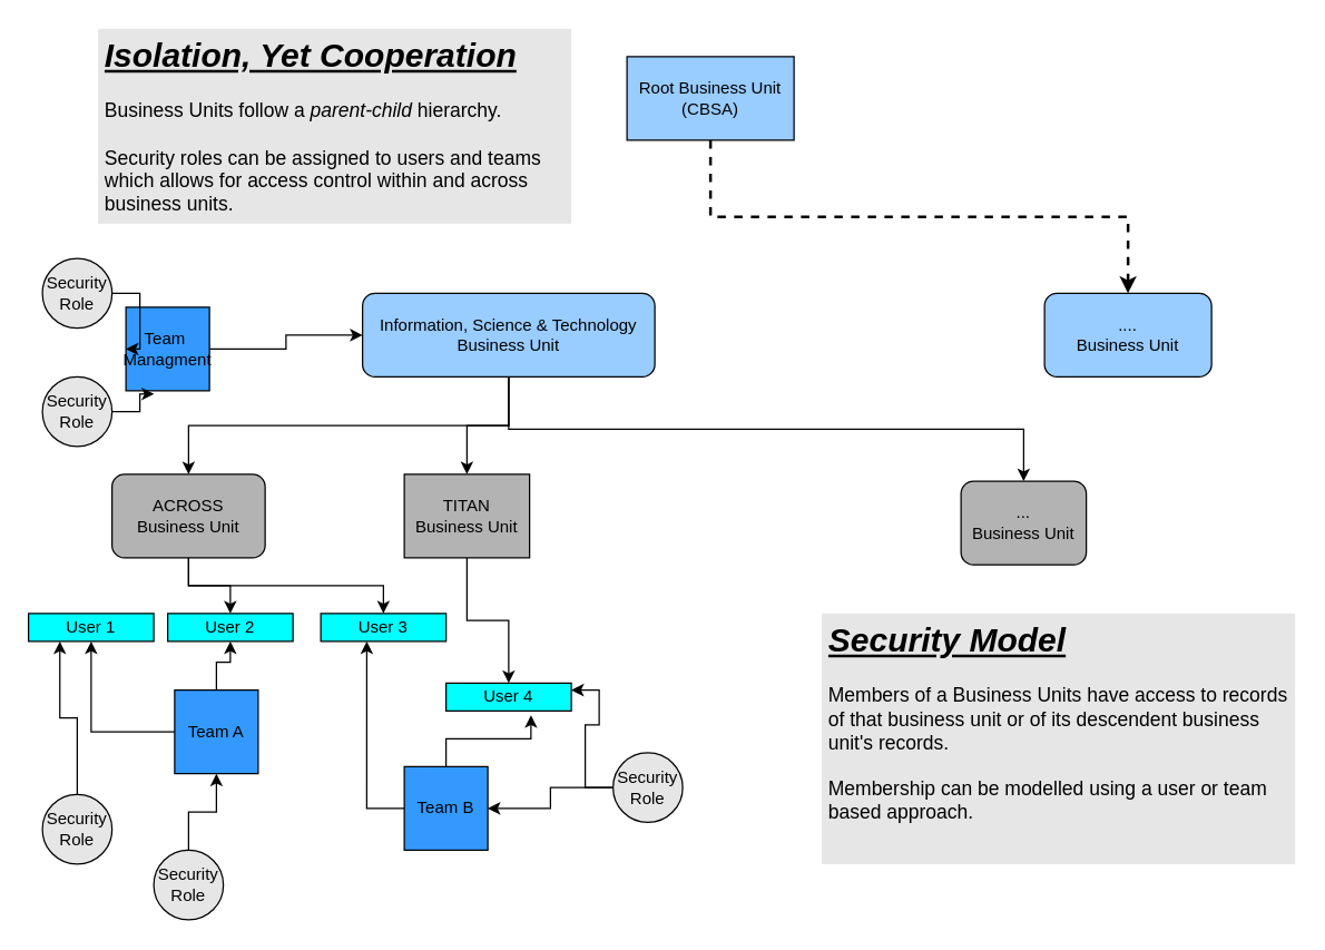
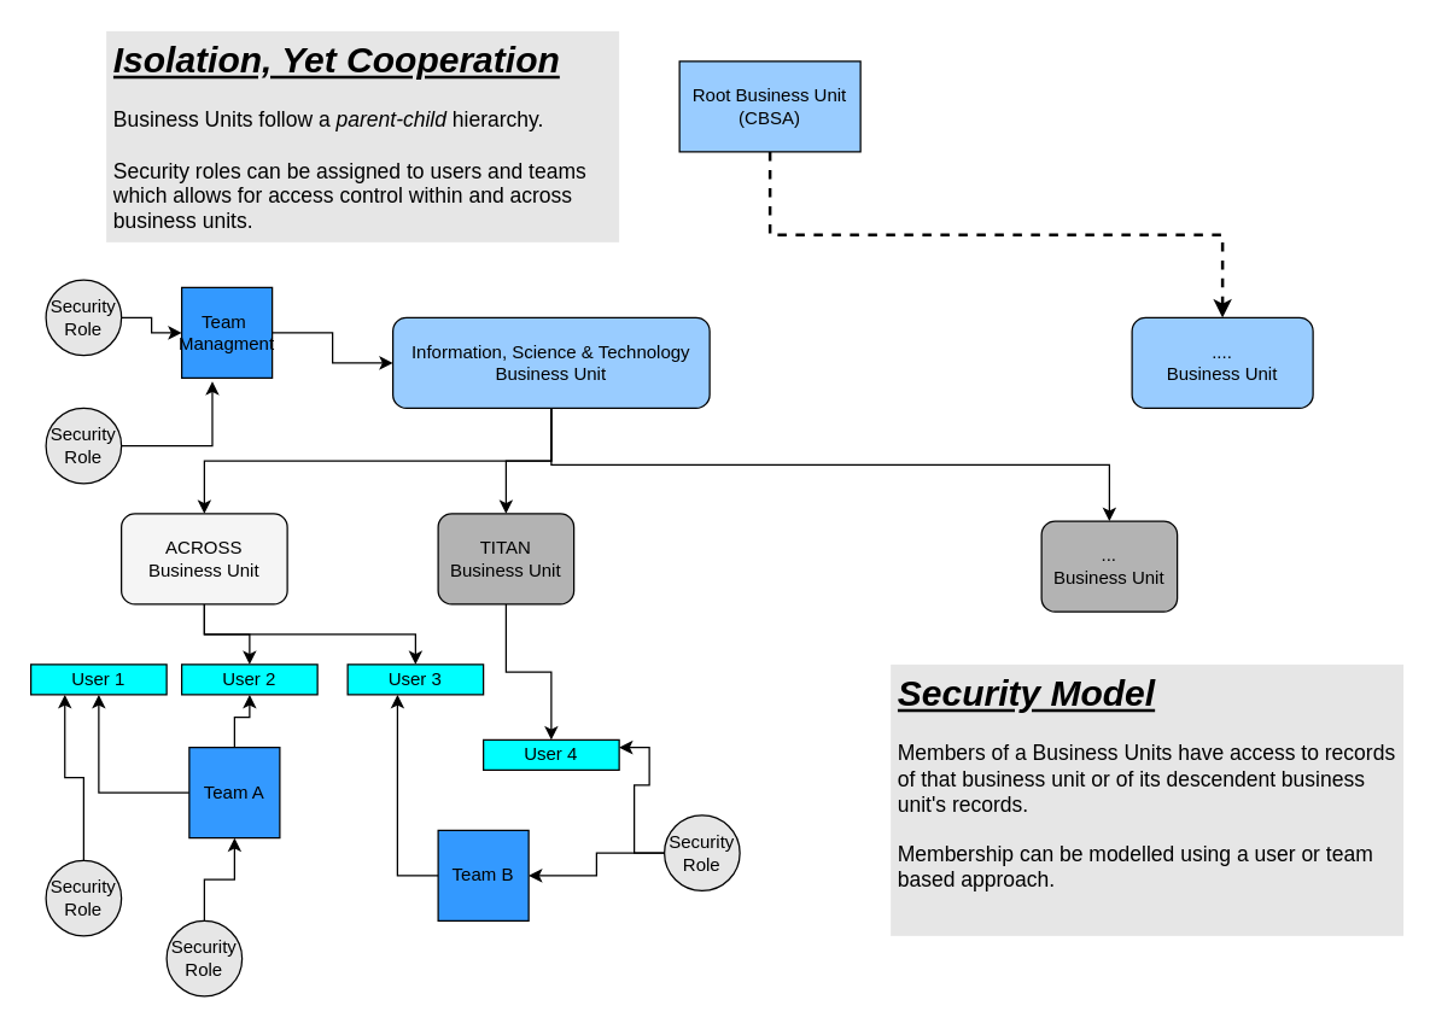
  <mxCell id="0" />
  <mxCell id="1" parent="0" />
  <mxCell id="2" value="" style="edgeStyle=orthogonalEdgeStyle;rounded=0;orthogonalLoop=1;jettySize=auto;html=1;dashed=1;strokeWidth=2;exitX=0.5;exitY=1;exitDx=0;exitDy=0;fillColor=#CCCCCC;" edge="1" parent="1" source="3" target="8"><mxGeometry relative="1" as="geometry" /></mxCell>
  <mxCell id="3" value="Root Business Unit&lt;br&gt;(CBSA)" style="whiteSpace=wrap;html=1;fillColor=#99CCFF;rounded=0;" vertex="1" parent="1"><mxGeometry x="450" y="40" width="120" height="60" as="geometry" /></mxCell>
  <mxCell id="4" value="" style="edgeStyle=orthogonalEdgeStyle;rounded=0;orthogonalLoop=1;jettySize=auto;html=1;strokeWidth=1;exitX=0.5;exitY=1;exitDx=0;exitDy=0;fillColor=#CCCCCC;" edge="1" parent="1" source="7" target="11"><mxGeometry relative="1" as="geometry" /></mxCell>
  <mxCell id="5" value="" style="edgeStyle=orthogonalEdgeStyle;rounded=0;orthogonalLoop=1;jettySize=auto;html=1;strokeWidth=1;fillColor=#CCCCCC;" edge="1" parent="1" source="7" target="13"><mxGeometry relative="1" as="geometry" /></mxCell>
  <mxCell id="6" style="edgeStyle=orthogonalEdgeStyle;rounded=0;orthogonalLoop=1;jettySize=auto;html=1;strokeWidth=1;exitX=0.5;exitY=1;exitDx=0;exitDy=0;fillColor=#CCCCCC;" edge="1" parent="1" source="7" target="14"><mxGeometry relative="1" as="geometry" /></mxCell>
  <mxCell id="7" value="Information, Science &amp;amp; Technology Business Unit" style="rounded=1;whiteSpace=wrap;html=1;fillColor=#99CCFF;" vertex="1" parent="1"><mxGeometry x="260" y="210" width="210" height="60" as="geometry" /></mxCell>
  <mxCell id="8" value="....&lt;br&gt;Business Unit" style="rounded=1;whiteSpace=wrap;html=1;fillColor=#99CCFF;" vertex="1" parent="1"><mxGeometry x="750" y="210" width="120" height="60" as="geometry" /></mxCell>
  <mxCell id="9" style="edgeStyle=orthogonalEdgeStyle;rounded=0;orthogonalLoop=1;jettySize=auto;html=1;entryX=0.5;entryY=0;entryDx=0;entryDy=0;strokeWidth=1;fillColor=#CCCCCC;" edge="1" parent="1" source="11" target="16"><mxGeometry relative="1" as="geometry" /></mxCell>
  <mxCell id="10" style="edgeStyle=orthogonalEdgeStyle;rounded=0;orthogonalLoop=1;jettySize=auto;html=1;strokeWidth=1;exitX=0.5;exitY=1;exitDx=0;exitDy=0;fillColor=#CCCCCC;" edge="1" parent="1" source="11" target="20"><mxGeometry relative="1" as="geometry" /></mxCell>
- <mxCell id="11" value="ACROSS&lt;br&gt;Business Unit" style="rounded=1;whiteSpace=wrap;html=1;fillColor=#B3B3B3;" vertex="1" parent="1"><mxGeometry x="80" y="340" width="110" height="60" as="geometry" /></mxCell>
+ <mxCell id="11" value="ACROSS&lt;br&gt;Business Unit" style="rounded=1;whiteSpace=wrap;html=1;fillColor=#f5f5f5;" vertex="1" parent="1"><mxGeometry x="80" y="340" width="110" height="60" as="geometry" /></mxCell>
  <mxCell id="12" style="edgeStyle=orthogonalEdgeStyle;rounded=0;orthogonalLoop=1;jettySize=auto;html=1;entryX=0.5;entryY=0;entryDx=0;entryDy=0;strokeWidth=1;fillColor=#CCCCCC;" edge="1" parent="1" source="13" target="21"><mxGeometry relative="1" as="geometry" /></mxCell>
- <mxCell id="13" value="TITAN&lt;br&gt;Business Unit" style="whiteSpace=wrap;html=1;fillColor=#B3B3B3;rounded=0;" vertex="1" parent="1"><mxGeometry x="290" y="340" width="90" height="60" as="geometry" /></mxCell>
+ <mxCell id="13" value="TITAN&lt;br&gt;Business Unit" style="rounded=1;whiteSpace=wrap;html=1;fillColor=#B3B3B3;" vertex="1" parent="1"><mxGeometry x="290" y="340" width="90" height="60" as="geometry" /></mxCell>
  <mxCell id="14" value="...&lt;br&gt;Business Unit" style="rounded=1;whiteSpace=wrap;html=1;fillColor=#B3B3B3;" vertex="1" parent="1"><mxGeometry x="690" y="345" width="90" height="60" as="geometry" /></mxCell>
  <mxCell id="15" value="User 1" style="rounded=0;whiteSpace=wrap;html=1;fillColor=#00FFFF;" vertex="1" parent="1"><mxGeometry x="20" y="440" width="90" height="20" as="geometry" /></mxCell>
  <mxCell id="16" value="User 2" style="rounded=0;whiteSpace=wrap;html=1;fillColor=#00FFFF;" vertex="1" parent="1"><mxGeometry x="120" y="440" width="90" height="20" as="geometry" /></mxCell>
  <mxCell id="17" style="edgeStyle=orthogonalEdgeStyle;rounded=0;orthogonalLoop=1;jettySize=auto;html=1;entryX=0.5;entryY=1;entryDx=0;entryDy=0;strokeWidth=1;fillColor=#CCCCCC;" edge="1" parent="1" source="19" target="15"><mxGeometry relative="1" as="geometry" /></mxCell>
  <mxCell id="18" style="edgeStyle=orthogonalEdgeStyle;rounded=0;orthogonalLoop=1;jettySize=auto;html=1;entryX=0.5;entryY=1;entryDx=0;entryDy=0;strokeWidth=1;fillColor=#CCCCCC;" edge="1" parent="1" source="19" target="16"><mxGeometry relative="1" as="geometry" /></mxCell>
  <mxCell id="19" value="Team A" style="whiteSpace=wrap;html=1;aspect=fixed;fillColor=#3399FF;" vertex="1" parent="1"><mxGeometry x="125" y="495" width="60" height="60" as="geometry" /></mxCell>
  <mxCell id="20" value="User 3" style="rounded=0;whiteSpace=wrap;html=1;fillColor=#00FFFF;" vertex="1" parent="1"><mxGeometry x="230" y="440" width="90" height="20" as="geometry" /></mxCell>
  <mxCell id="21" value="User 4" style="rounded=0;whiteSpace=wrap;html=1;fillColor=#00FFFF;" vertex="1" parent="1"><mxGeometry x="320" y="490" width="90" height="20" as="geometry" /></mxCell>
  <mxCell id="22" style="edgeStyle=orthogonalEdgeStyle;rounded=0;orthogonalLoop=1;jettySize=auto;html=1;entryX=0.367;entryY=1;entryDx=0;entryDy=0;entryPerimeter=0;strokeWidth=1;exitX=0;exitY=0.5;exitDx=0;exitDy=0;fillColor=#CCCCCC;" edge="1" parent="1" source="24" target="20"><mxGeometry relative="1" as="geometry" /></mxCell>
- <mxCell id="23" style="edgeStyle=orthogonalEdgeStyle;rounded=0;orthogonalLoop=1;jettySize=auto;html=1;entryX=0.678;entryY=1.15;entryDx=0;entryDy=0;entryPerimeter=0;strokeWidth=1;fillColor=#CCCCCC;" edge="1" parent="1" source="24" target="21"><mxGeometry relative="1" as="geometry" /></mxCell>
  <mxCell id="24" value="Team B" style="whiteSpace=wrap;html=1;aspect=fixed;fillColor=#3399FF;" vertex="1" parent="1"><mxGeometry x="290" y="550" width="60" height="60" as="geometry" /></mxCell>
  <mxCell id="25" style="edgeStyle=orthogonalEdgeStyle;rounded=0;orthogonalLoop=1;jettySize=auto;html=1;entryX=0.25;entryY=1;entryDx=0;entryDy=0;strokeWidth=1;fillColor=#CCCCCC;" edge="1" parent="1" source="26" target="15"><mxGeometry relative="1" as="geometry" /></mxCell>
  <mxCell id="26" value="Security&lt;br&gt;Role" style="ellipse;whiteSpace=wrap;html=1;aspect=fixed;fillColor=#E6E6E6;" vertex="1" parent="1"><mxGeometry x="30" y="570" width="50" height="50" as="geometry" /></mxCell>
  <mxCell id="27" style="edgeStyle=orthogonalEdgeStyle;rounded=0;orthogonalLoop=1;jettySize=auto;html=1;entryX=0.5;entryY=1;entryDx=0;entryDy=0;strokeWidth=1;fillColor=#CCCCCC;" edge="1" parent="1" source="28" target="19"><mxGeometry relative="1" as="geometry" /></mxCell>
  <mxCell id="28" value="Security&lt;br&gt;Role" style="ellipse;whiteSpace=wrap;html=1;aspect=fixed;fillColor=#E6E6E6;" vertex="1" parent="1"><mxGeometry x="110" y="610" width="50" height="50" as="geometry" /></mxCell>
  <mxCell id="29" style="edgeStyle=orthogonalEdgeStyle;rounded=0;orthogonalLoop=1;jettySize=auto;html=1;entryX=1;entryY=0.5;entryDx=0;entryDy=0;strokeWidth=1;fillColor=#CCCCCC;" edge="1" parent="1" source="31" target="24"><mxGeometry relative="1" as="geometry" /></mxCell>
  <mxCell id="30" style="edgeStyle=orthogonalEdgeStyle;rounded=0;orthogonalLoop=1;jettySize=auto;html=1;entryX=1;entryY=0.25;entryDx=0;entryDy=0;strokeWidth=1;fillColor=#CCCCCC;" edge="1" parent="1" source="31" target="21"><mxGeometry relative="1" as="geometry" /></mxCell>
  <mxCell id="31" value="Security&lt;br&gt;Role" style="ellipse;whiteSpace=wrap;html=1;aspect=fixed;fillColor=#E6E6E6;" vertex="1" parent="1"><mxGeometry x="440" y="540" width="50" height="50" as="geometry" /></mxCell>
  <mxCell id="32" value="&lt;h1&gt;&lt;i&gt;&lt;u&gt;Isolation, Yet Cooperation&lt;/u&gt;&lt;/i&gt;&lt;/h1&gt;&lt;div style=&quot;font-size: 14px&quot;&gt;&lt;font style=&quot;font-size: 14px&quot;&gt;Business Units follow a &lt;i&gt;parent-child&lt;/i&gt;&amp;nbsp;hierarchy.&amp;nbsp;&lt;/font&gt;&lt;/div&gt;&lt;div style=&quot;font-size: 14px&quot;&gt;&lt;font style=&quot;font-size: 14px&quot;&gt;&lt;br&gt;&lt;/font&gt;&lt;/div&gt;&lt;div style=&quot;font-size: 14px&quot;&gt;&lt;font style=&quot;font-size: 14px&quot;&gt;Security roles can be assigned to users and teams which allows for access control within and across business units.&lt;/font&gt;&lt;/div&gt;" style="text;html=1;strokeColor=none;fillColor=#E6E6E6;spacing=5;spacingTop=-20;whiteSpace=wrap;overflow=hidden;rounded=0;" vertex="1" parent="1"><mxGeometry x="70" y="20" width="340" height="140" as="geometry" /></mxCell>
  <mxCell id="33" value="&lt;h1&gt;&lt;i&gt;&lt;u&gt;Security Model&lt;/u&gt;&lt;/i&gt;&lt;/h1&gt;&lt;div style=&quot;font-size: 14px&quot;&gt;&lt;font style=&quot;font-size: 14px&quot;&gt;Members of a Business Units have access to records of that business unit or of its descendent business unit's records.&amp;nbsp;&lt;/font&gt;&lt;/div&gt;&lt;div style=&quot;font-size: 14px&quot;&gt;&lt;font style=&quot;font-size: 14px&quot;&gt;&lt;br&gt;&lt;/font&gt;&lt;/div&gt;&lt;div style=&quot;font-size: 14px&quot;&gt;&lt;font style=&quot;font-size: 14px&quot;&gt;Membership can be modelled using a user or team based approach.&lt;/font&gt;&lt;/div&gt;" style="text;html=1;strokeColor=none;fillColor=#E6E6E6;spacing=5;spacingTop=-20;whiteSpace=wrap;overflow=hidden;rounded=0;" vertex="1" parent="1"><mxGeometry x="590" y="440" width="340" height="180" as="geometry" /></mxCell>
  <mxCell id="34" style="edgeStyle=orthogonalEdgeStyle;rounded=0;orthogonalLoop=1;jettySize=auto;html=1;strokeWidth=1;fillColor=#CCCCCC;" edge="1" parent="1" source="35" target="7"><mxGeometry relative="1" as="geometry" /></mxCell>
- <mxCell id="35" value="Team&amp;nbsp;&lt;br&gt;Managment" style="whiteSpace=wrap;html=1;aspect=fixed;fillColor=#3399FF;" vertex="1" parent="1"><mxGeometry x="90" y="220" width="60" height="60" as="geometry" /></mxCell>
+ <mxCell id="35" value="Team&amp;nbsp;&lt;br&gt;Managment" style="whiteSpace=wrap;html=1;aspect=fixed;fillColor=#3399FF;" vertex="1" parent="1"><mxGeometry x="120" y="190" width="60" height="60" as="geometry" /></mxCell>
  <mxCell id="36" style="edgeStyle=orthogonalEdgeStyle;rounded=0;orthogonalLoop=1;jettySize=auto;html=1;entryX=0;entryY=0.5;entryDx=0;entryDy=0;strokeWidth=1;fillColor=#CCCCCC;" edge="1" parent="1" source="37" target="35"><mxGeometry relative="1" as="geometry" /></mxCell>
  <mxCell id="37" value="Security&lt;br&gt;Role" style="ellipse;whiteSpace=wrap;html=1;aspect=fixed;fillColor=#E6E6E6;" vertex="1" parent="1"><mxGeometry x="30" y="185" width="50" height="50" as="geometry" /></mxCell>
  <mxCell id="38" style="edgeStyle=orthogonalEdgeStyle;rounded=0;orthogonalLoop=1;jettySize=auto;html=1;entryX=0.338;entryY=1.038;entryDx=0;entryDy=0;entryPerimeter=0;strokeWidth=1;fillColor=#CCCCCC;" edge="1" parent="1" source="39" target="35"><mxGeometry relative="1" as="geometry" /></mxCell>
  <mxCell id="39" value="Security&lt;br&gt;Role" style="ellipse;whiteSpace=wrap;html=1;aspect=fixed;fillColor=#E6E6E6;" vertex="1" parent="1"><mxGeometry x="30" y="270" width="50" height="50" as="geometry" /></mxCell>
